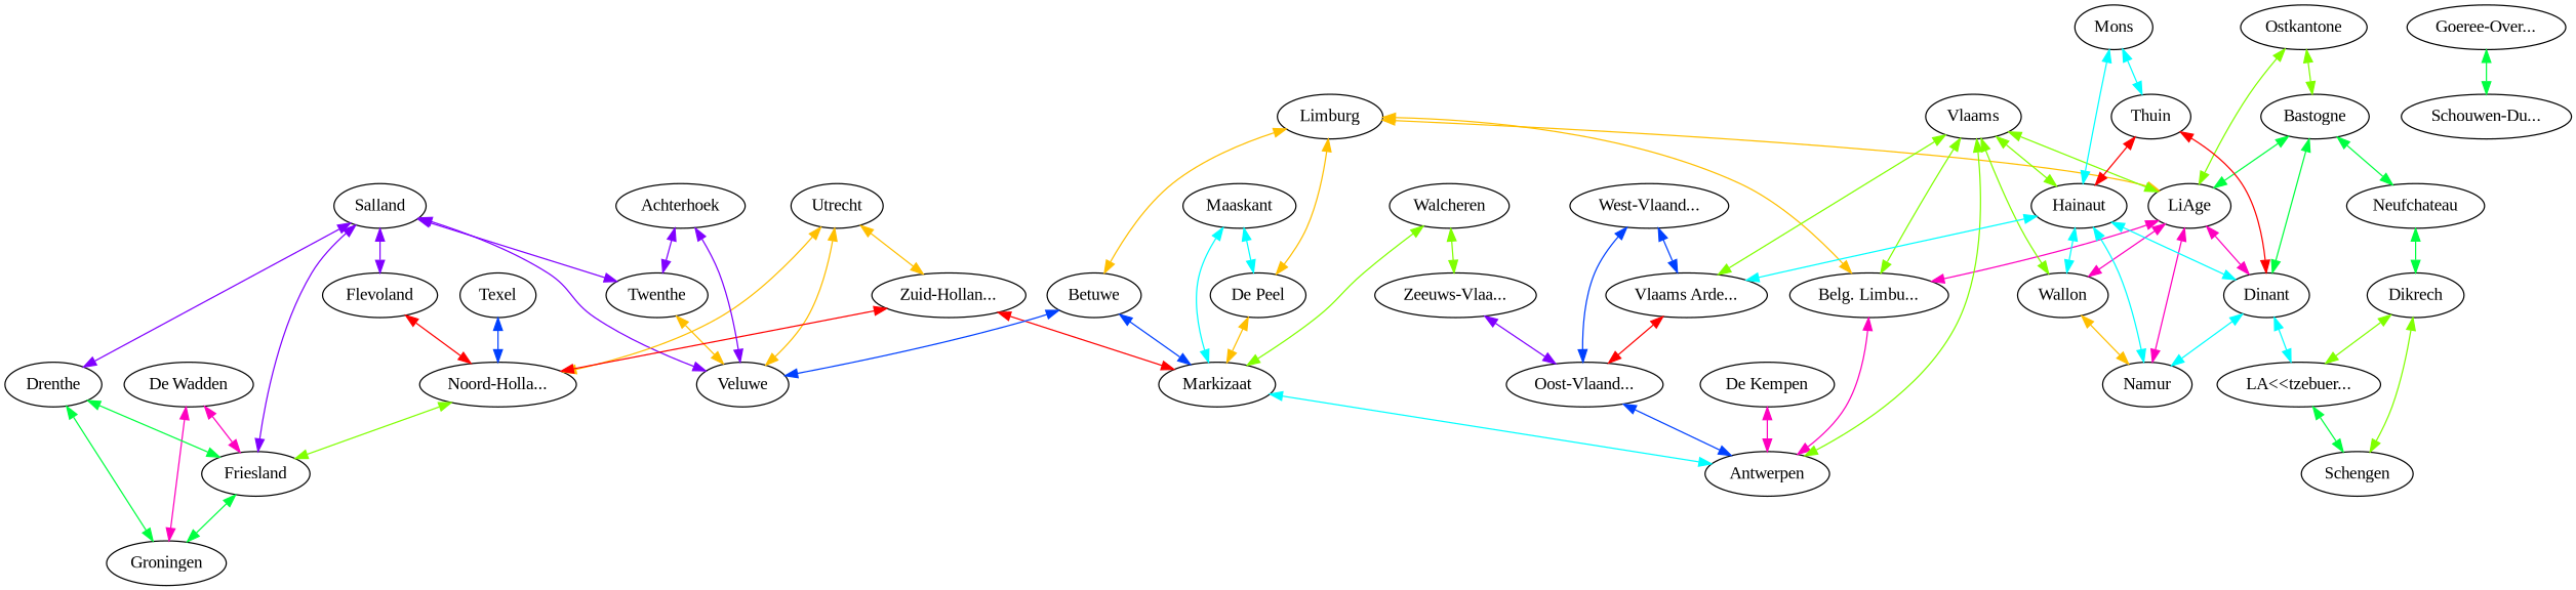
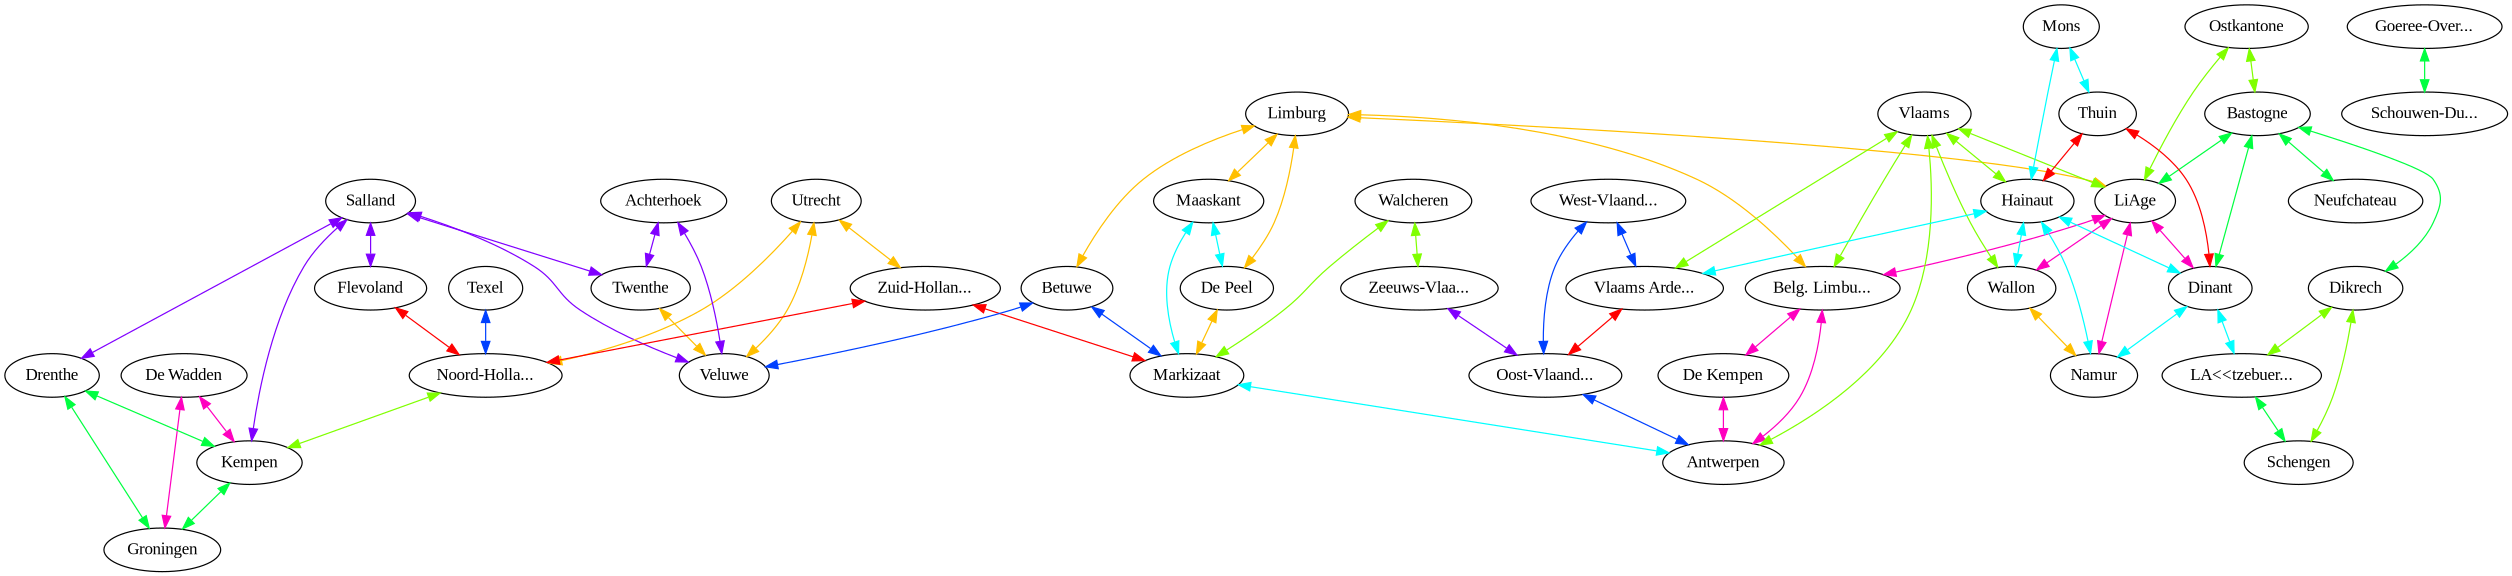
  graph {
    fontname="Liberation Serif"
    node [fontname="Liberation Serif"]
    edge [color="0.25,1,1" dir=both fontname="Liberation Serif"]
    n1 [label="De Wadden"]
    n2 [label=Groningen]
-   n3 [label=Friesland]
+   n3 [label=Kempen]
    n4 [label=Texel]
    n5 [label="Noord-Holla..."]
    n6 [label=Drenthe]
    n7 [label=Flevoland]
    n8 [label=Salland]
    n9 [label=Veluwe]
    n10 [label=Twenthe]
    n11 [label=Utrecht]
    n12 [label="Zuid-Hollan..."]
    n13 [label=Markizaat]
    n14 [label=Achterhoek]
    n15 [label=Antwerpen]
    n16 [label=Betuwe]
    n17 [label=Maaskant]
    n18 [label="De Peel"]
    n19 [label="Goeree-Over..."]
    n20 [label="Schouwen-Du..."]
    n21 [label=Walcheren]
    n22 [label="Zeeuws-Vlaa..."]
    n23 [label=Limburg]
    n24 [label="Belg. Limbu..."]
    n25 [label=LiAge]
    n26 [label="De Kempen"]
    n27 [label=Wallon]
    n28 [label=Namur]
    n29 [label=Dinant]
    n30 [label="Oost-Vlaand..."]
    n31 [label="West-Vlaand..."]
    n32 [label="Vlaams Arde..."]
    n33 [label=Vlaams]
    n34 [label=Hainaut]
    n35 [label="LA<<tzebuer..."]
    n36 [label=Ostkantone]
    n37 [label=Bastogne]
    n38 [label=Neufchateau]
    n39 [label=Dikrech]
    n40 [label=Mons]
    n41 [label=Thuin]
    n42 [label=Schengen]
    n1 -- n2 [color="0.875,1,1"]
    n1 -- n3 [color="0.875,1,1"]
    n3 -- n2 [color="0.375,1,1"]
    n4 -- n5 [color="0.625,1,1"]
    n5 -- n3
    n6 -- n2 [color="0.375,1,1"]
    n6 -- n3 [color="0.375,1,1"]
    n7 -- n5 [color="1,1,1"]
    n8 -- n3 [color="0.75,1,1"]
    n8 -- n6 [color="0.75,1,1"]
    n8 -- n7 [color="0.75,1,1"]
    n8 -- n9 [color="0.75,1,1"]
    n8 -- n10 [color="0.75,1,1"]
    n10 -- n9 [color="0.125,1,1"]
    n11 -- n5 [color="0.125,1,1"]
    n11 -- n9 [color="0.125,1,1"]
    n11 -- n12 [color="0.125,1,1"]
    n12 -- n5 [color="1,1,1"]
    n12 -- n13 [color="1,1,1"]
    n13 -- n15 [color="0.5,1,1"]
    n14 -- n9 [color="0.75,1,1"]
    n14 -- n10 [color="0.75,1,1"]
    n16 -- n9 [color="0.625,1,1"]
    n16 -- n13 [color="0.625,1,1"]
    n17 -- n13 [color="0.5,1,1"]
    n17 -- n18 [color="0.5,1,1"]
    n18 -- n13 [color="0.125,1,1"]
    n19 -- n20 [color="0.375,1,1"]
    n21 -- n13
    n21 -- n22
    n22 -- n30 [color="0.75,1,1"]
    n23 -- n16 [color="0.125,1,1"]
+   n23 -- n17 [color="0.125,1,1"]
    n23 -- n18 [color="0.125,1,1"]
    n23 -- n24 [color="0.125,1,1"]
    n23 -- n25 [color="0.125,1,1"]
    n24 -- n15 [color="0.875,1,1"]
+   n24 -- n26 [color="0.875,1,1"]
    n25 -- n24 [color="0.875,1,1"]
    n25 -- n27 [color="0.875,1,1"]
    n25 -- n28 [color="0.875,1,1"]
    n25 -- n29 [color="0.875,1,1"]
    n26 -- n15 [color="0.875,1,1"]
    n27 -- n28 [color="0.125,1,1"]
    n29 -- n28 [color="0.5,1,1"]
    n29 -- n35 [color="0.5,1,1"]
    n30 -- n15 [color="0.625,1,1"]
    n31 -- n30 [color="0.625,1,1"]
    n31 -- n32 [color="0.625,1,1"]
    n32 -- n30 [color="1,1,1"]
    n33 -- n15
    n33 -- n24
    n33 -- n25
    n33 -- n27
    n33 -- n32
    n33 -- n34
    n34 -- n27 [color="0.5,1,1"]
    n34 -- n28 [color="0.5,1,1"]
    n34 -- n29 [color="0.5,1,1"]
    n34 -- n32 [color="0.5,1,1"]
    n35 -- n42 [color="0.375,1,1"]
    n36 -- n25
    n36 -- n37
    n37 -- n25 [color="0.375,1,1"]
    n37 -- n29 [color="0.375,1,1"]
    n37 -- n38 [color="0.375,1,1"]
-   n38 -- n39 [color="0.375,1,1"]
+   n37 -- n39 [color="0.375,1,1"]
    n39 -- n35
    n39 -- n42
    n40 -- n34 [color="0.5,1,1"]
    n40 -- n41 [color="0.5,1,1"]
    n41 -- n29 [color="1,1,1"]
    n41 -- n34 [color="1,1,1"]
  }
